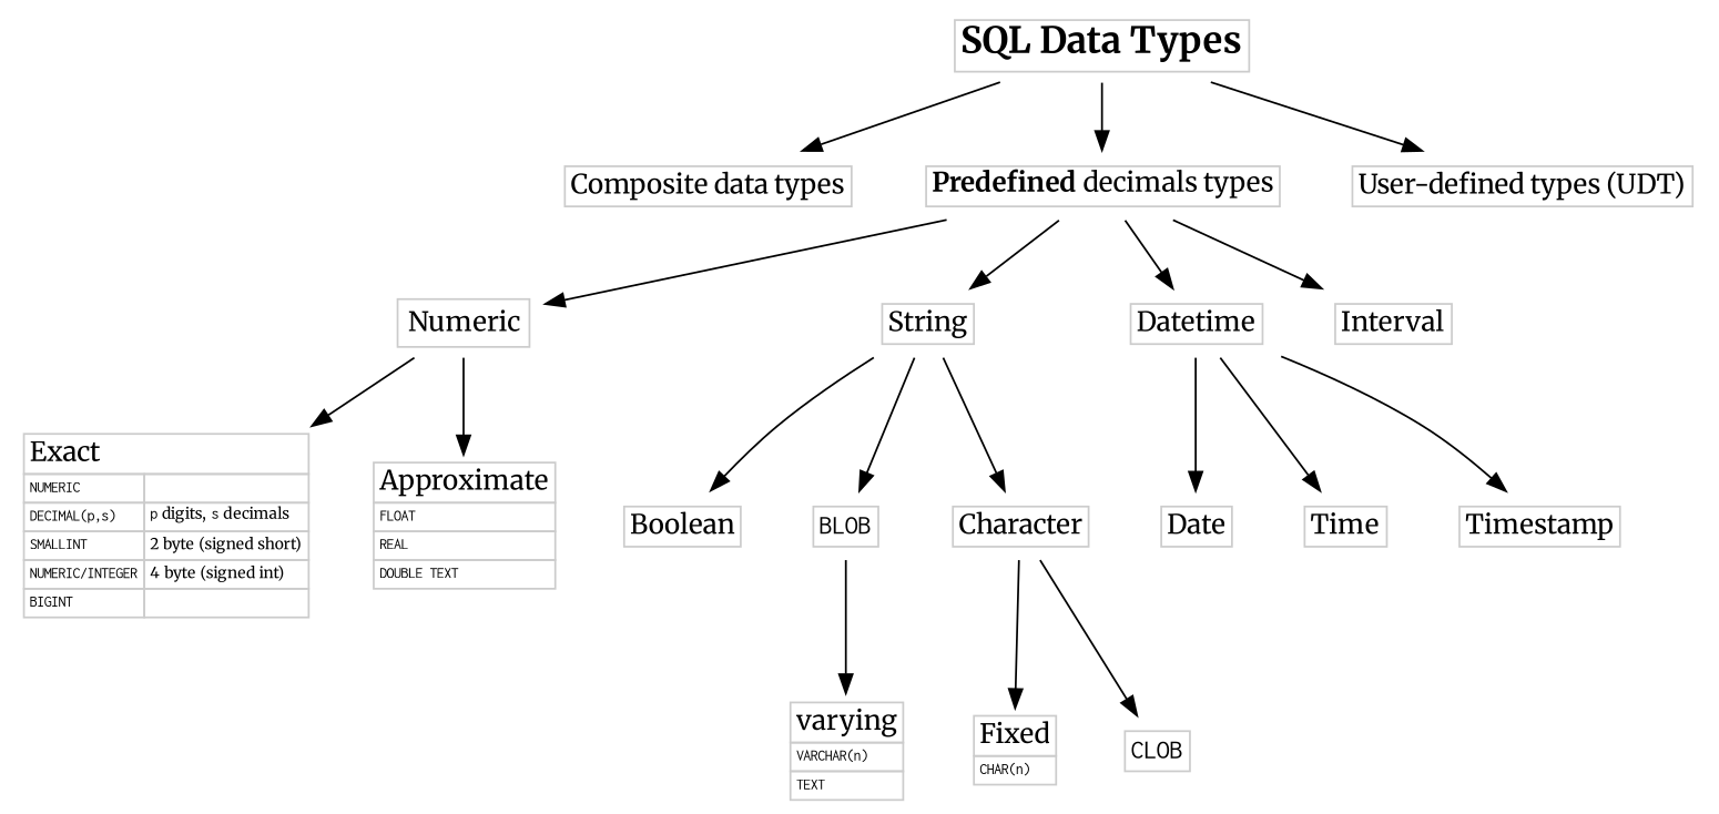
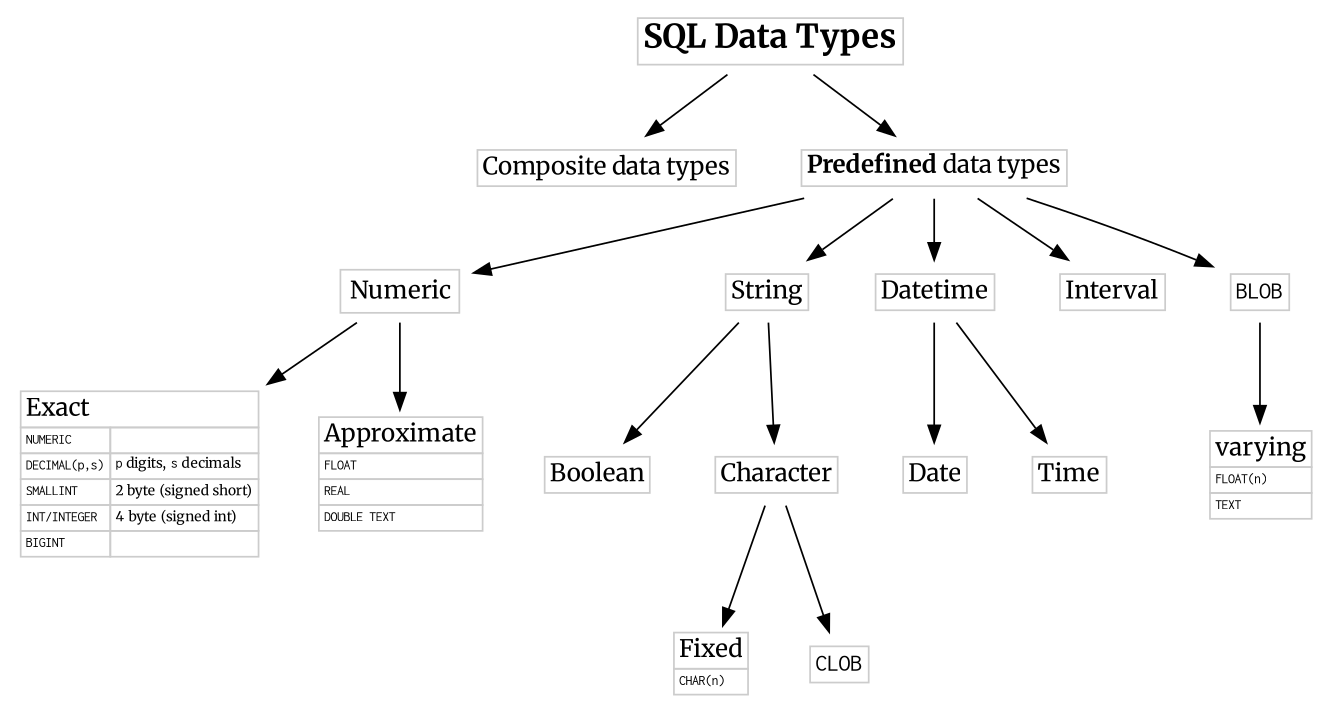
  digraph {
    fontname=Merriweather
    node [color="#cccccc" fontname=Merriweather shape=plaintext]
    edge [fontname=Merriweather]
    n1 [label=<      <table border='0' cellborder='1'>        <tr><td><font point-size='19'><b>SQL Data Types</b></font></td></tr>      </table>    >]
    n2 [label=<      <table border='0' cellborder='1'>        <tr><td>Composite data types</td></tr>      </table>    >]
-   n3 [label=<      <table border='0' cellborder='1'>        <tr><td><b>Predefined</b> decimals types</td></tr>      </table>    >]
-   n4 [label=<      <table border='0' cellborder='1'>        <tr><td>User-defined types (UDT)</td></tr>      </table>    >]
+   n3 [label=<      <table border='0' cellborder='1'>        <tr><td><b>Predefined</b> data types</td></tr>      </table>    >]
    n5 [label=<      <table border='1' cellborder='0'>        <tr><td align='left'>Numeric</td></tr>      </table>    >]
    n6 [label=<      <table border='0' cellborder='1'>        <tr><td>String</td></tr>      </table>    >]
    n7 [label=<      <table border='0' cellborder='1'>        <tr><td>Datetime</td></tr>      </table>    >]
    n8 [label=<      <table border='0' cellborder='1'>        <tr><td>Interval</td></tr>      </table>    >]
-   n9 [label=<      <table border='0' cellborder='1' cellspacing='0'>        <tr><td align='left' colspan='2'>Exact</td></tr>        <tr><td align='left'><font point-size='8' face='Courier'>NUMERIC</font></td><td align='left'></td></tr>        <tr><td align='left'><font point-size='8' face='Courier'>DECIMAL(p,s)</font></td><td align='left'><font point-size='8'><font face='Courier'>p</font> digits, <font face='Courier'>s</font> decimals</font></td></tr>        <tr><td align='left'><font point-size='8' face='Courier'>SMALLINT</font></td><td align='left'><font point-size='8'>2 byte (signed short)</font></td></tr>        <tr><td align='left'><font point-size='8' face='Courier'>NUMERIC/INTEGER</font></td><td align='left'><font point-size='8'>4 byte (signed int)</font></td></tr>        <tr><td align='left'><font point-size='8' face='Courier'>BIGINT</font></td><td></td></tr>      </table>    >]
+   n9 [label=<      <table border='0' cellborder='1' cellspacing='0'>        <tr><td align='left' colspan='2'>Exact</td></tr>        <tr><td align='left'><font point-size='8' face='Courier'>NUMERIC</font></td><td align='left'></td></tr>        <tr><td align='left'><font point-size='8' face='Courier'>DECIMAL(p,s)</font></td><td align='left'><font point-size='8'><font face='Courier'>p</font> digits, <font face='Courier'>s</font> decimals</font></td></tr>        <tr><td align='left'><font point-size='8' face='Courier'>SMALLINT</font></td><td align='left'><font point-size='8'>2 byte (signed short)</font></td></tr>        <tr><td align='left'><font point-size='8' face='Courier'>INT/INTEGER</font></td><td align='left'><font point-size='8'>4 byte (signed int)</font></td></tr>        <tr><td align='left'><font point-size='8' face='Courier'>BIGINT</font></td><td></td></tr>      </table>    >]
    n10 [label=<      <table border='0' cellborder='1' cellspacing='0'>        <tr><td align='left'>Approximate</td></tr>        <tr><td align='left'><font point-size='8' face='Courier'>FLOAT</font></td></tr>        <tr><td align='left'><font point-size='8' face='Courier'>REAL</font></td></tr>        <tr><td align='left'><font point-size='8' face='Courier'>DOUBLE TEXT</font></td></tr>      </table>    >]
    n11 [label=<      <table border='0' cellborder='1'>        <tr><td>Boolean</td></tr>      </table>    >]
    n12 [label=<      <table border='0' cellborder='1'>        <tr><td align='left'><font face='Courier'>BLOB</font></td></tr>      </table>    >]
    n13 [label=<      <table border='0' cellborder='1'>        <tr><td>Character</td></tr>      </table>    >]
    n14 [label=<      <table border='0' cellborder='1'>        <tr><td>Date</td></tr>      </table>    >]
    n15 [label=<      <table border='0' cellborder='1'>        <tr><td>Time</td></tr>      </table>    >]
-   n16 [label=<      <table border='0' cellborder='1'>        <tr><td>Timestamp</td></tr>      </table>    >]
-   n17 [label=<      <table border='0' cellborder='1' cellspacing='0'>        <tr><td align='left'>varying</td></tr>        <tr><td align='left'><font face='Courier' point-size='8'>VARCHAR(n)</font></td></tr>        <tr><td align='left'><font face='Courier' point-size='8'>TEXT</font></td></tr>      </table>    >]
+   n17 [label=<      <table border='0' cellborder='1' cellspacing='0'>        <tr><td align='left'>varying</td></tr>        <tr><td align='left'><font face='Courier' point-size='8'>FLOAT(n)</font></td></tr>        <tr><td align='left'><font face='Courier' point-size='8'>TEXT</font></td></tr>      </table>    >]
    n18 [label=<      <table border='0' cellborder='1' cellspacing='0'>        <tr><td align='left'>Fixed</td></tr>        <tr><td align='left'><font face='Courier' point-size='8'>CHAR(n)</font></td></tr>      </table>    >]
    n19 [label=<      <table border='0' cellborder='1'>        <tr><td><font face='Courier'>CLOB</font></td></tr>      </table>    >]
    n1 -> n2
    n1 -> n3
-   n1 -> n4
    n3 -> n5
    n3 -> n6
    n3 -> n7
    n3 -> n8
    n5 -> n9
    n5 -> n10
    n6 -> n11
-   n6 -> n12
+   n3 -> n12
    n6 -> n13
    n7 -> n14
    n7 -> n15
-   n7 -> n16
    n12 -> n17
    n13 -> n18
    n13 -> n19
  }
